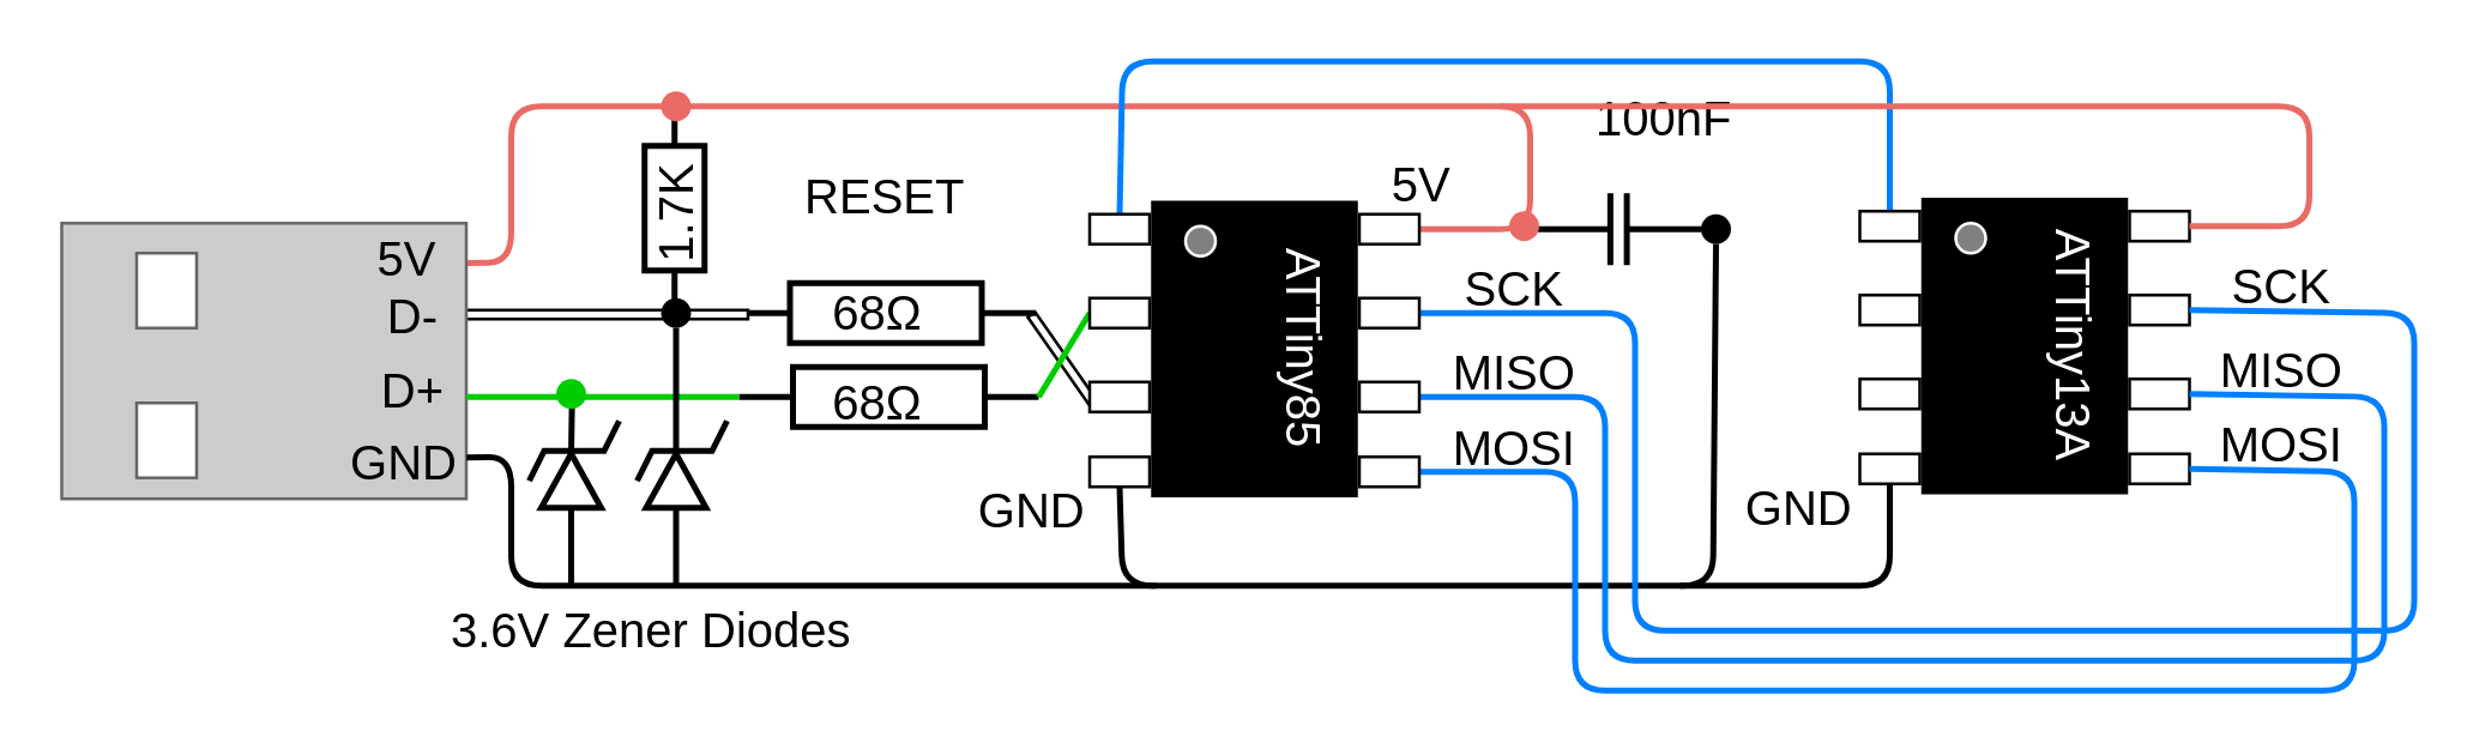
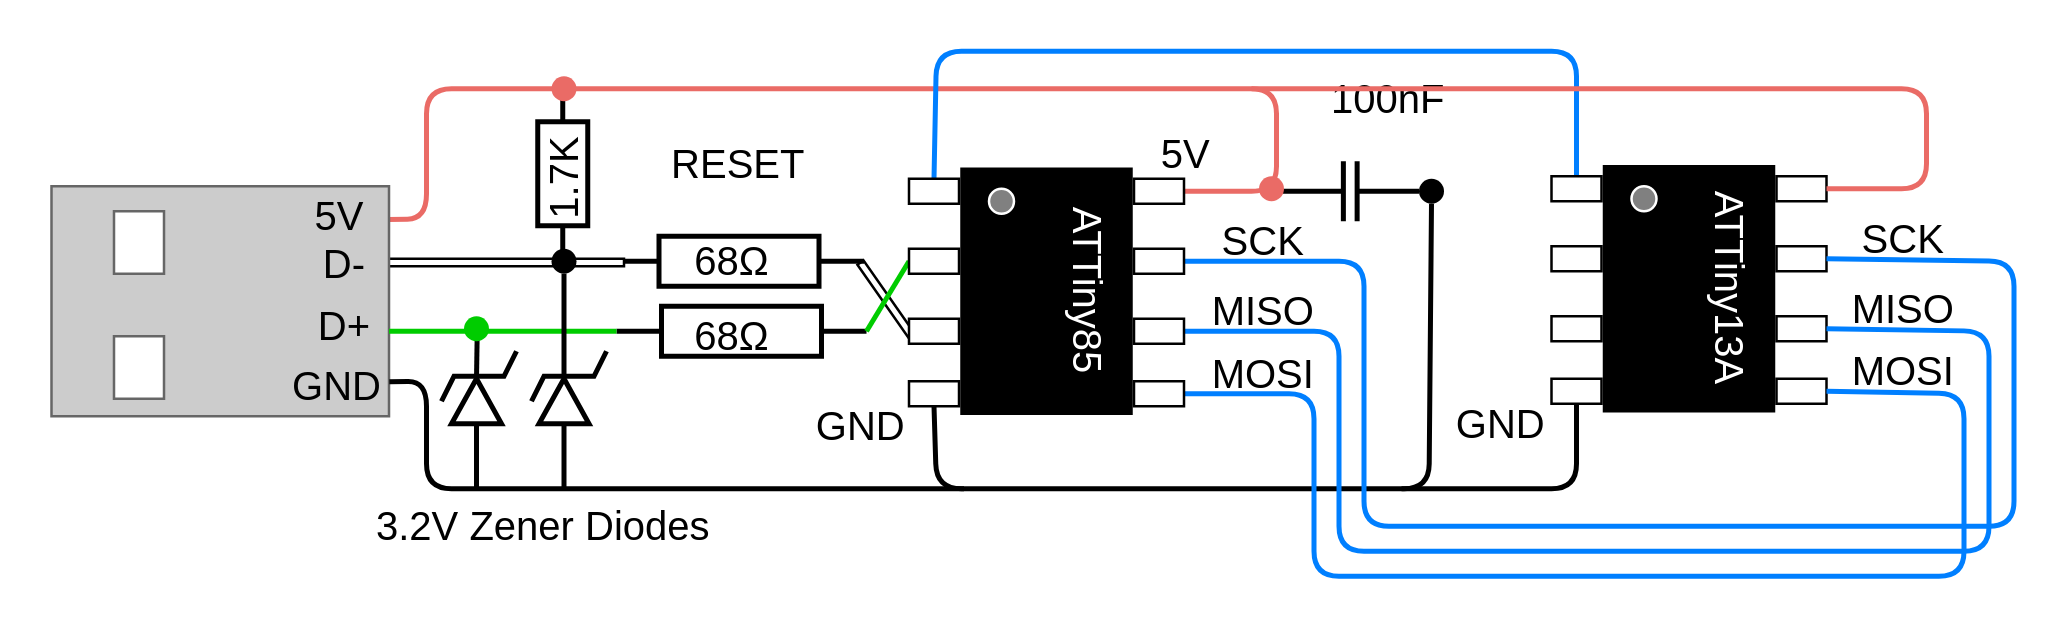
  <mxCell id="0" />
  <mxCell id="1" parent="0" />
  <mxCell id="2" value="" style="rounded=0;whiteSpace=wrap;html=1;fillColor=#ffffff;imageHeight=24;rotation=55;" parent="1" vertex="1"><mxGeometry x="336.03" y="117.6" width="35.5" height="3" as="geometry" /></mxCell>
  <mxCell id="3" value="" style="verticalLabelPosition=bottom;shadow=0;dashed=0;align=center;fillColor=#ffffff;html=1;verticalAlign=top;strokeWidth=2;shape=mxgraph.electrical.resistors.resistor_1;fontSize=18;fontColor=#FFFFFF;" parent="1" vertex="1"><mxGeometry x="245" y="94" width="100" height="20" as="geometry" /></mxCell>
  <mxCell id="4" value="" style="verticalLabelPosition=bottom;shadow=0;dashed=0;align=center;fillColor=#ffffff;html=1;verticalAlign=top;strokeWidth=2;shape=mxgraph.electrical.resistors.resistor_1;fontSize=18;fontColor=#FFFFFF;" parent="1" vertex="1"><mxGeometry x="246" y="122" width="100" height="20" as="geometry" /></mxCell>
  <mxCell id="5" value="" style="rounded=0;whiteSpace=wrap;html=1;fillColor=#ffffff;imageHeight=24;" parent="1" vertex="1"><mxGeometry x="129" y="103" width="120" height="3" as="geometry" /></mxCell>
  <mxCell id="6" value="100nF" style="text;html=1;strokeColor=none;fillColor=none;align=center;verticalAlign=middle;whiteSpace=wrap;rounded=0;fontSize=16;fontColor=#000000;" parent="1" vertex="1"><mxGeometry x="535" y="29" width="40" height="20" as="geometry" /></mxCell>
  <mxCell id="7" value="GND" style="text;html=1;strokeColor=none;fillColor=none;align=center;verticalAlign=middle;whiteSpace=wrap;rounded=0;fontSize=16;" parent="1" vertex="1"><mxGeometry x="324" y="160" width="40" height="20" as="geometry" /></mxCell>
  <mxCell id="8" value="RESET" style="text;html=1;strokeColor=none;fillColor=none;align=center;verticalAlign=middle;whiteSpace=wrap;rounded=0;fontSize=16;" parent="1" vertex="1"><mxGeometry x="275" y="55" width="40" height="20" as="geometry" /></mxCell>
  <mxCell id="9" value="5V" style="text;html=1;strokeColor=none;fillColor=none;align=center;verticalAlign=middle;whiteSpace=wrap;rounded=0;fontSize=16;" parent="1" vertex="1"><mxGeometry x="454" y="51" width="40" height="20" as="geometry" /></mxCell>
  <mxCell id="10" value="SCK" style="text;html=1;strokeColor=none;fillColor=none;align=center;verticalAlign=middle;whiteSpace=wrap;rounded=0;fontSize=16;" parent="1" vertex="1"><mxGeometry x="485" y="86" width="40" height="20" as="geometry" /></mxCell>
  <mxCell id="11" value="MISO" style="text;html=1;strokeColor=none;fillColor=none;align=center;verticalAlign=middle;whiteSpace=wrap;rounded=0;fontSize=16;" parent="1" vertex="1"><mxGeometry x="485" y="114" width="40" height="20" as="geometry" /></mxCell>
  <mxCell id="12" value="MOSI" style="text;html=1;strokeColor=none;fillColor=none;align=center;verticalAlign=middle;whiteSpace=wrap;rounded=0;fontSize=16;" parent="1" vertex="1"><mxGeometry x="485" y="139" width="40" height="20" as="geometry" /></mxCell>
  <mxCell id="13" value="" style="endArrow=none;html=1;fontSize=18;fontColor=#FFFFFF;entryX=1;entryY=0.5;entryDx=0;entryDy=0;strokeWidth=2;strokeColor=#EA6B66;exitX=0.998;exitY=0.145;exitDx=0;exitDy=0;exitPerimeter=0;" parent="1" source="22" target="69" edge="1"><mxGeometry width="50" height="50" relative="1" as="geometry"><mxPoint x="190" y="55" as="sourcePoint" /><mxPoint x="520" y="-145" as="targetPoint" /><Array as="points"><mxPoint x="170" y="87" /><mxPoint x="170" y="35" /><mxPoint x="510" y="35" /><mxPoint x="510" y="76" /></Array></mxGeometry></mxCell>
  <mxCell id="14" value="" style="endArrow=none;html=1;strokeColor=#007FFF;strokeWidth=2;fontSize=18;fontColor=#FFFFFF;entryX=0.5;entryY=0;entryDx=0;entryDy=0;exitX=0.5;exitY=0;exitDx=0;exitDy=0;" parent="1" source="39" target="73" edge="1"><mxGeometry width="50" height="50" relative="1" as="geometry"><mxPoint x="615" y="-20" as="sourcePoint" /><mxPoint x="370" y="-10" as="targetPoint" /><Array as="points"><mxPoint x="630" y="20" /><mxPoint x="374" y="20" /></Array></mxGeometry></mxCell>
  <mxCell id="15" value="68&lt;span&gt;&lt;span&gt;Ω&lt;/span&gt;&lt;/span&gt;" style="text;html=1;strokeColor=none;fillColor=none;align=center;verticalAlign=middle;whiteSpace=wrap;rounded=0;fontSize=16;fontColor=#000000;strokeWidth=2;" parent="1" vertex="1"><mxGeometry x="275" y="94" width="35" height="20" as="geometry" /></mxCell>
  <mxCell id="16" value="68&lt;span&gt;&lt;span&gt;Ω&lt;/span&gt;&lt;/span&gt;" style="text;html=1;strokeColor=none;fillColor=none;align=center;verticalAlign=middle;whiteSpace=wrap;rounded=0;fontSize=16;fontColor=#000000;strokeWidth=2;" parent="1" vertex="1"><mxGeometry x="275" y="124" width="35" height="20" as="geometry" /></mxCell>
  <mxCell id="17" value="" style="verticalLabelPosition=bottom;shadow=0;dashed=0;align=center;fillColor=#ffffff;html=1;verticalAlign=top;strokeWidth=2;shape=mxgraph.electrical.capacitors.capacitor_1;fontSize=18;fontColor=#FFFFFF;" parent="1" vertex="1"><mxGeometry x="512" y="64" width="55" height="24" as="geometry" /></mxCell>
  <mxCell id="18" value="" style="ellipse;whiteSpace=wrap;html=1;aspect=fixed;strokeColor=none;strokeWidth=2;fillColor=#000000;fontSize=18;fontColor=#FFFFFF;" parent="1" vertex="1"><mxGeometry x="567" y="71" width="10" height="10" as="geometry" /></mxCell>
  <mxCell id="19" value="" style="ellipse;whiteSpace=wrap;html=1;aspect=fixed;strokeColor=none;strokeWidth=2;fillColor=#EA6B66;fontSize=18;fontColor=#FFFFFF;" parent="1" vertex="1"><mxGeometry x="503" y="70" width="10" height="10" as="geometry" /></mxCell>
  <mxCell id="20" value="" style="endArrow=none;html=1;strokeColor=#000000;strokeWidth=2;entryX=0.5;entryY=1;entryDx=0;entryDy=0;exitX=0.5;exitY=1;exitDx=0;exitDy=0;" parent="1" source="18" target="78" edge="1"><mxGeometry width="50" height="50" relative="1" as="geometry"><mxPoint x="561" y="220" as="sourcePoint" /><mxPoint x="360" y="195" as="targetPoint" /><Array as="points"><mxPoint x="571" y="195" /><mxPoint x="374" y="195" /></Array></mxGeometry></mxCell>
  <mxCell id="21" value="" style="group" parent="1" vertex="1" connectable="0"><mxGeometry x="20" y="74" width="135" height="92" as="geometry" /></mxCell>
  <mxCell id="22" value="" style="rounded=0;whiteSpace=wrap;html=1;fontSize=18;fontColor=#333333;fillColor=#CCCCCC;strokeColor=#666666;" parent="21" vertex="1"><mxGeometry width="135" height="92" as="geometry" /></mxCell>
  <mxCell id="23" value="" style="rounded=0;whiteSpace=wrap;html=1;fontSize=18;fontColor=#333333;fillColor=#FFFFFF;strokeColor=#666666;" parent="21" vertex="1"><mxGeometry x="25" y="10" width="20" height="25" as="geometry" /></mxCell>
  <mxCell id="24" value="" style="rounded=0;whiteSpace=wrap;html=1;fontSize=18;fontColor=#333333;fillColor=#FFFFFF;strokeColor=#666666;" parent="21" vertex="1"><mxGeometry x="25" y="60" width="20" height="25" as="geometry" /></mxCell>
  <mxCell id="25" value="D-" style="text;html=1;strokeColor=none;fillColor=none;align=center;verticalAlign=middle;whiteSpace=wrap;rounded=0;fontSize=16;fontColor=#000000;strokeWidth=2;" vertex="1" parent="21"><mxGeometry x="105" y="21" width="25" height="20" as="geometry" /></mxCell>
  <mxCell id="26" value="D+" style="text;html=1;strokeColor=none;fillColor=none;align=center;verticalAlign=middle;whiteSpace=wrap;rounded=0;fontSize=16;fontColor=#000000;strokeWidth=2;" vertex="1" parent="21"><mxGeometry x="105" y="46" width="25" height="20" as="geometry" /></mxCell>
  <mxCell id="27" value="5V" style="text;html=1;strokeColor=none;fillColor=none;align=center;verticalAlign=middle;whiteSpace=wrap;rounded=0;fontSize=16;fontColor=#000000;strokeWidth=2;" vertex="1" parent="21"><mxGeometry x="103" y="2" width="25" height="20" as="geometry" /></mxCell>
  <mxCell id="28" value="GND" style="text;html=1;strokeColor=none;fillColor=none;align=center;verticalAlign=middle;whiteSpace=wrap;rounded=0;fontSize=16;fontColor=#000000;strokeWidth=2;" vertex="1" parent="21"><mxGeometry x="102" y="70" width="25" height="20" as="geometry" /></mxCell>
  <mxCell id="29" value="GND" style="text;html=1;strokeColor=none;fillColor=none;align=center;verticalAlign=middle;whiteSpace=wrap;rounded=0;fontSize=16;" parent="1" vertex="1"><mxGeometry x="580" y="159" width="40" height="20" as="geometry" /></mxCell>
  <mxCell id="30" value="SCK" style="text;html=1;strokeColor=none;fillColor=none;align=center;verticalAlign=middle;whiteSpace=wrap;rounded=0;fontSize=16;" parent="1" vertex="1"><mxGeometry x="741" y="85" width="40" height="20" as="geometry" /></mxCell>
  <mxCell id="31" value="MISO" style="text;html=1;strokeColor=none;fillColor=none;align=center;verticalAlign=middle;whiteSpace=wrap;rounded=0;fontSize=16;" parent="1" vertex="1"><mxGeometry x="741" y="113" width="40" height="20" as="geometry" /></mxCell>
  <mxCell id="32" value="MOSI" style="text;html=1;strokeColor=none;fillColor=none;align=center;verticalAlign=middle;whiteSpace=wrap;rounded=0;fontSize=16;" parent="1" vertex="1"><mxGeometry x="741" y="138" width="40" height="20" as="geometry" /></mxCell>
  <mxCell id="33" value="" style="group" parent="1" vertex="1" connectable="0"><mxGeometry x="620" y="65" width="110" height="100" as="geometry" /></mxCell>
  <mxCell id="34" value="" style="rounded=0;whiteSpace=wrap;html=1;fillColor=#000000;strokeColor=#FFFFFF;" parent="33" vertex="1"><mxGeometry x="20" width="70" height="100" as="geometry" /></mxCell>
  <mxCell id="35" value="" style="rounded=0;whiteSpace=wrap;html=1;" parent="33" vertex="1"><mxGeometry x="90" y="5" width="20" height="10" as="geometry" /></mxCell>
  <mxCell id="36" value="" style="rounded=0;whiteSpace=wrap;html=1;" parent="33" vertex="1"><mxGeometry x="90" y="33" width="20" height="10" as="geometry" /></mxCell>
  <mxCell id="37" value="" style="rounded=0;whiteSpace=wrap;html=1;" parent="33" vertex="1"><mxGeometry x="90" y="61" width="20" height="10" as="geometry" /></mxCell>
  <mxCell id="38" value="" style="rounded=0;whiteSpace=wrap;html=1;" parent="33" vertex="1"><mxGeometry x="90" y="86" width="20" height="10" as="geometry" /></mxCell>
  <mxCell id="39" value="" style="rounded=0;whiteSpace=wrap;html=1;" parent="33" vertex="1"><mxGeometry y="5" width="20" height="10" as="geometry" /></mxCell>
  <mxCell id="40" value="" style="rounded=0;whiteSpace=wrap;html=1;" parent="33" vertex="1"><mxGeometry y="33" width="20" height="10" as="geometry" /></mxCell>
  <mxCell id="41" value="" style="rounded=0;whiteSpace=wrap;html=1;" parent="33" vertex="1"><mxGeometry y="61" width="20" height="10" as="geometry" /></mxCell>
  <mxCell id="42" value="ATTiny13A" style="text;html=1;strokeColor=none;fillColor=none;align=center;verticalAlign=middle;whiteSpace=wrap;rounded=0;rotation=90;fontColor=#FFFFFF;fontSize=16;" parent="33" vertex="1"><mxGeometry x="52" y="40" width="40" height="20" as="geometry" /></mxCell>
  <mxCell id="43" value="" style="ellipse;whiteSpace=wrap;html=1;aspect=fixed;strokeColor=#FFFFFF;fillColor=#808080;fontSize=16;fontColor=#FFFFFF;" parent="33" vertex="1"><mxGeometry x="32" y="9" width="10" height="10" as="geometry" /></mxCell>
  <mxCell id="44" value="" style="rounded=0;whiteSpace=wrap;html=1;" parent="33" vertex="1"><mxGeometry y="86" width="20" height="10" as="geometry" /></mxCell>
  <mxCell id="45" value="" style="endArrow=none;html=1;strokeColor=#EA6B66;strokeWidth=2;entryX=1;entryY=0.5;entryDx=0;entryDy=0;" parent="1" target="35" edge="1"><mxGeometry width="50" height="50" relative="1" as="geometry"><mxPoint x="500" y="35" as="sourcePoint" /><mxPoint x="765" y="25" as="targetPoint" /><Array as="points"><mxPoint x="770" y="35" /><mxPoint x="770" y="75" /></Array></mxGeometry></mxCell>
  <mxCell id="46" value="" style="endArrow=none;html=1;strokeColor=#000000;strokeWidth=2;exitX=0.5;exitY=1;exitDx=0;exitDy=0;" parent="1" source="44" edge="1"><mxGeometry width="50" height="50" relative="1" as="geometry"><mxPoint x="625" y="275" as="sourcePoint" /><mxPoint x="560" y="195" as="targetPoint" /><Array as="points"><mxPoint x="630" y="195" /></Array></mxGeometry></mxCell>
  <mxCell id="47" value="" style="endArrow=none;html=1;strokeColor=#007FFF;strokeWidth=2;entryX=1;entryY=0.5;entryDx=0;entryDy=0;exitX=1;exitY=0.5;exitDx=0;exitDy=0;" parent="1" source="37" target="71" edge="1"><mxGeometry width="50" height="50" relative="1" as="geometry"><mxPoint x="800" y="185" as="sourcePoint" /><mxPoint x="555" y="260" as="targetPoint" /><Array as="points"><mxPoint x="795" y="132" /><mxPoint x="795" y="220" /><mxPoint x="535" y="220" /><mxPoint x="535" y="132" /></Array></mxGeometry></mxCell>
  <mxCell id="48" value="" style="endArrow=none;html=1;strokeColor=#007FFF;strokeWidth=2;entryX=1;entryY=0.5;entryDx=0;entryDy=0;exitX=1;exitY=0.5;exitDx=0;exitDy=0;" parent="1" source="38" target="72" edge="1"><mxGeometry width="50" height="50" relative="1" as="geometry"><mxPoint x="760" y="190" as="sourcePoint" /><mxPoint x="480" y="270" as="targetPoint" /><Array as="points"><mxPoint x="785" y="157" /><mxPoint x="785" y="230" /><mxPoint x="525" y="230" /><mxPoint x="525" y="157" /></Array></mxGeometry></mxCell>
  <mxCell id="49" value="" style="endArrow=none;html=1;strokeColor=#007FFF;strokeWidth=2;entryX=1;entryY=0.5;entryDx=0;entryDy=0;exitX=1;exitY=0.5;exitDx=0;exitDy=0;" parent="1" source="36" target="70" edge="1"><mxGeometry width="50" height="50" relative="1" as="geometry"><mxPoint x="665" y="250" as="sourcePoint" /><mxPoint x="545" y="105" as="targetPoint" /><Array as="points"><mxPoint x="805" y="104" /><mxPoint x="805" y="210" /><mxPoint x="545" y="210" /><mxPoint x="545" y="104" /></Array></mxGeometry></mxCell>
  <mxCell id="50" value="" style="verticalLabelPosition=bottom;shadow=0;dashed=0;align=center;fillColor=#ffffff;html=1;verticalAlign=top;strokeWidth=2;shape=mxgraph.electrical.resistors.resistor_1;fontSize=18;fontColor=#FFFFFF;rotation=-90;" parent="1" vertex="1"><mxGeometry x="192" y="59" width="65" height="20" as="geometry" /></mxCell>
  <mxCell id="51" value="" style="ellipse;whiteSpace=wrap;html=1;aspect=fixed;strokeColor=none;strokeWidth=2;fillColor=#EA6B66;fontSize=18;fontColor=#FFFFFF;" parent="1" vertex="1"><mxGeometry x="220" y="30" width="10" height="10" as="geometry" /></mxCell>
  <mxCell id="52" value="1.7K" style="text;html=1;strokeColor=none;fillColor=none;align=center;verticalAlign=middle;whiteSpace=wrap;rounded=0;fontSize=16;fontColor=#000000;strokeWidth=2;rotation=-90;" parent="1" vertex="1"><mxGeometry x="205" y="61" width="40" height="20" as="geometry" /></mxCell>
  <mxCell id="53" value="" style="endArrow=none;html=1;strokeColor=#000000;strokeWidth=2;exitX=1.001;exitY=0.85;exitDx=0;exitDy=0;exitPerimeter=0;" parent="1" source="22" edge="1"><mxGeometry width="50" height="50" relative="1" as="geometry"><mxPoint x="210" y="320" as="sourcePoint" /><mxPoint x="385" y="195" as="targetPoint" /><Array as="points"><mxPoint x="170" y="152" /><mxPoint x="170" y="195" /></Array></mxGeometry></mxCell>
  <mxCell id="54" value="" style="triangle;whiteSpace=wrap;html=1;strokeColor=#000000;fillColor=none;strokeWidth=2;rotation=-90;" parent="1" vertex="1"><mxGeometry x="181" y="150" width="18" height="20" as="geometry" /></mxCell>
  <mxCell id="55" value="" style="ellipse;whiteSpace=wrap;html=1;aspect=fixed;strokeColor=none;strokeWidth=2;fillColor=#000000;fontSize=18;fontColor=#FFFFFF;" parent="1" vertex="1"><mxGeometry x="220" y="99" width="10" height="10" as="geometry" /></mxCell>
  <mxCell id="56" value="" style="endArrow=none;html=1;strokeColor=#000000;strokeWidth=2;entryX=1;entryY=0.5;entryDx=0;entryDy=0;exitX=0.619;exitY=1.011;exitDx=0;exitDy=0;exitPerimeter=0;" parent="1" target="54" edge="1"><mxGeometry width="50" height="50" relative="1" as="geometry"><mxPoint x="190.28" y="133.033" as="sourcePoint" /><mxPoint x="186" y="250" as="targetPoint" /></mxGeometry></mxCell>
  <mxCell id="57" value="" style="endArrow=none;html=1;strokeColor=#000000;strokeWidth=2;entryX=0;entryY=0.5;entryDx=0;entryDy=0;" parent="1" target="54" edge="1"><mxGeometry width="50" height="50" relative="1" as="geometry"><mxPoint x="190" y="195" as="sourcePoint" /><mxPoint x="186" y="240" as="targetPoint" /></mxGeometry></mxCell>
  <mxCell id="58" value="" style="endArrow=none;html=1;strokeColor=#000000;strokeWidth=2;entryX=0;entryY=0.5;entryDx=0;entryDy=0;" parent="1" target="62" edge="1"><mxGeometry width="50" height="50" relative="1" as="geometry"><mxPoint x="225" y="195" as="sourcePoint" /><mxPoint x="245" y="270" as="targetPoint" /></mxGeometry></mxCell>
  <mxCell id="59" value="" style="endArrow=none;html=1;strokeColor=#000000;strokeWidth=2;arcSize=0;" parent="1" edge="1"><mxGeometry width="50" height="50" relative="1" as="geometry"><mxPoint x="176" y="160" as="sourcePoint" /><mxPoint x="206" y="140" as="targetPoint" /><Array as="points"><mxPoint x="181" y="150" /><mxPoint x="201" y="150" /></Array></mxGeometry></mxCell>
- <mxCell id="60" value="3.6V Zener Diodes" style="text;html=1;strokeColor=none;fillColor=none;align=center;verticalAlign=middle;whiteSpace=wrap;rounded=0;fontSize=16;fontColor=#000000;strokeWidth=2;" parent="1" vertex="1"><mxGeometry x="140" y="200" width="154" height="20" as="geometry" /></mxCell>
+ <mxCell id="60" value="3.2V Zener Diodes" style="text;html=1;strokeColor=none;fillColor=none;align=center;verticalAlign=middle;whiteSpace=wrap;rounded=0;fontSize=16;fontColor=#000000;strokeWidth=2;" parent="1" vertex="1"><mxGeometry x="140" y="200" width="154" height="20" as="geometry" /></mxCell>
  <mxCell id="61" value="" style="endArrow=none;html=1;strokeColor=#00CC00;strokeWidth=2;entryX=0;entryY=0.5;entryDx=0;entryDy=0;entryPerimeter=0;" edge="1" parent="1" target="4"><mxGeometry width="50" height="50" relative="1" as="geometry"><mxPoint x="155" y="132" as="sourcePoint" /><mxPoint x="70" y="240" as="targetPoint" /></mxGeometry></mxCell>
  <mxCell id="62" value="" style="triangle;whiteSpace=wrap;html=1;strokeColor=#000000;fillColor=none;strokeWidth=2;rotation=-90;" parent="1" vertex="1"><mxGeometry x="216" y="150" width="18" height="20" as="geometry" /></mxCell>
  <mxCell id="63" value="" style="ellipse;whiteSpace=wrap;html=1;aspect=fixed;strokeColor=none;strokeWidth=2;fillColor=#00CC00;fontSize=18;fontColor=#FFFFFF;" parent="1" vertex="1"><mxGeometry x="185" y="126" width="10" height="10" as="geometry" /></mxCell>
  <mxCell id="64" value="" style="endArrow=none;html=1;strokeColor=#000000;strokeWidth=2;entryX=0.5;entryY=1;entryDx=0;entryDy=0;" edge="1" parent="1" target="55"><mxGeometry width="50" height="50" relative="1" as="geometry"><mxPoint x="225" y="150" as="sourcePoint" /><mxPoint x="250" y="-25" as="targetPoint" /></mxGeometry></mxCell>
  <mxCell id="65" value="" style="endArrow=none;html=1;strokeColor=#000000;strokeWidth=2;arcSize=0;" parent="1" edge="1"><mxGeometry width="50" height="50" relative="1" as="geometry"><mxPoint x="212" y="160" as="sourcePoint" /><mxPoint x="242" y="140" as="targetPoint" /><Array as="points"><mxPoint x="217" y="150" /><mxPoint x="237" y="150" /></Array></mxGeometry></mxCell>
  <mxCell id="66" value="" style="endArrow=none;html=1;strokeColor=#00CC00;strokeWidth=2;entryX=0;entryY=0.5;entryDx=0;entryDy=0;exitX=1;exitY=0.5;exitDx=0;exitDy=0;exitPerimeter=0;" edge="1" parent="1" source="4" target="74"><mxGeometry width="50" height="50" relative="1" as="geometry"><mxPoint x="180" y="295" as="sourcePoint" /><mxPoint x="230" y="245" as="targetPoint" /></mxGeometry></mxCell>
  <mxCell id="67" value="" style="group" parent="1" vertex="1" connectable="0"><mxGeometry x="363" y="66" width="110" height="100" as="geometry" /></mxCell>
  <mxCell id="68" value="" style="rounded=0;whiteSpace=wrap;html=1;fillColor=#000000;strokeColor=#FFFFFF;" parent="67" vertex="1"><mxGeometry x="20" width="70" height="100" as="geometry" /></mxCell>
  <mxCell id="69" value="" style="rounded=0;whiteSpace=wrap;html=1;" parent="67" vertex="1"><mxGeometry x="90" y="5" width="20" height="10" as="geometry" /></mxCell>
  <mxCell id="70" value="" style="rounded=0;whiteSpace=wrap;html=1;" parent="67" vertex="1"><mxGeometry x="90" y="33" width="20" height="10" as="geometry" /></mxCell>
  <mxCell id="71" value="" style="rounded=0;whiteSpace=wrap;html=1;" parent="67" vertex="1"><mxGeometry x="90" y="61" width="20" height="10" as="geometry" /></mxCell>
  <mxCell id="72" value="" style="rounded=0;whiteSpace=wrap;html=1;" parent="67" vertex="1"><mxGeometry x="90" y="86" width="20" height="10" as="geometry" /></mxCell>
  <mxCell id="73" value="" style="rounded=0;whiteSpace=wrap;html=1;" parent="67" vertex="1"><mxGeometry y="5" width="20" height="10" as="geometry" /></mxCell>
  <mxCell id="74" value="" style="rounded=0;whiteSpace=wrap;html=1;" parent="67" vertex="1"><mxGeometry y="33" width="20" height="10" as="geometry" /></mxCell>
  <mxCell id="75" value="" style="rounded=0;whiteSpace=wrap;html=1;" parent="67" vertex="1"><mxGeometry y="61" width="20" height="10" as="geometry" /></mxCell>
  <mxCell id="76" value="ATTiny85" style="text;html=1;strokeColor=none;fillColor=none;align=center;verticalAlign=middle;whiteSpace=wrap;rounded=0;rotation=90;fontColor=#FFFFFF;fontSize=16;" parent="67" vertex="1"><mxGeometry x="52" y="40" width="40" height="20" as="geometry" /></mxCell>
  <mxCell id="77" value="" style="ellipse;whiteSpace=wrap;html=1;aspect=fixed;strokeColor=#FFFFFF;fillColor=#808080;fontSize=16;fontColor=#FFFFFF;" parent="67" vertex="1"><mxGeometry x="32" y="9" width="10" height="10" as="geometry" /></mxCell>
  <mxCell id="78" value="" style="rounded=0;whiteSpace=wrap;html=1;" parent="67" vertex="1"><mxGeometry y="86" width="20" height="10" as="geometry" /></mxCell>
